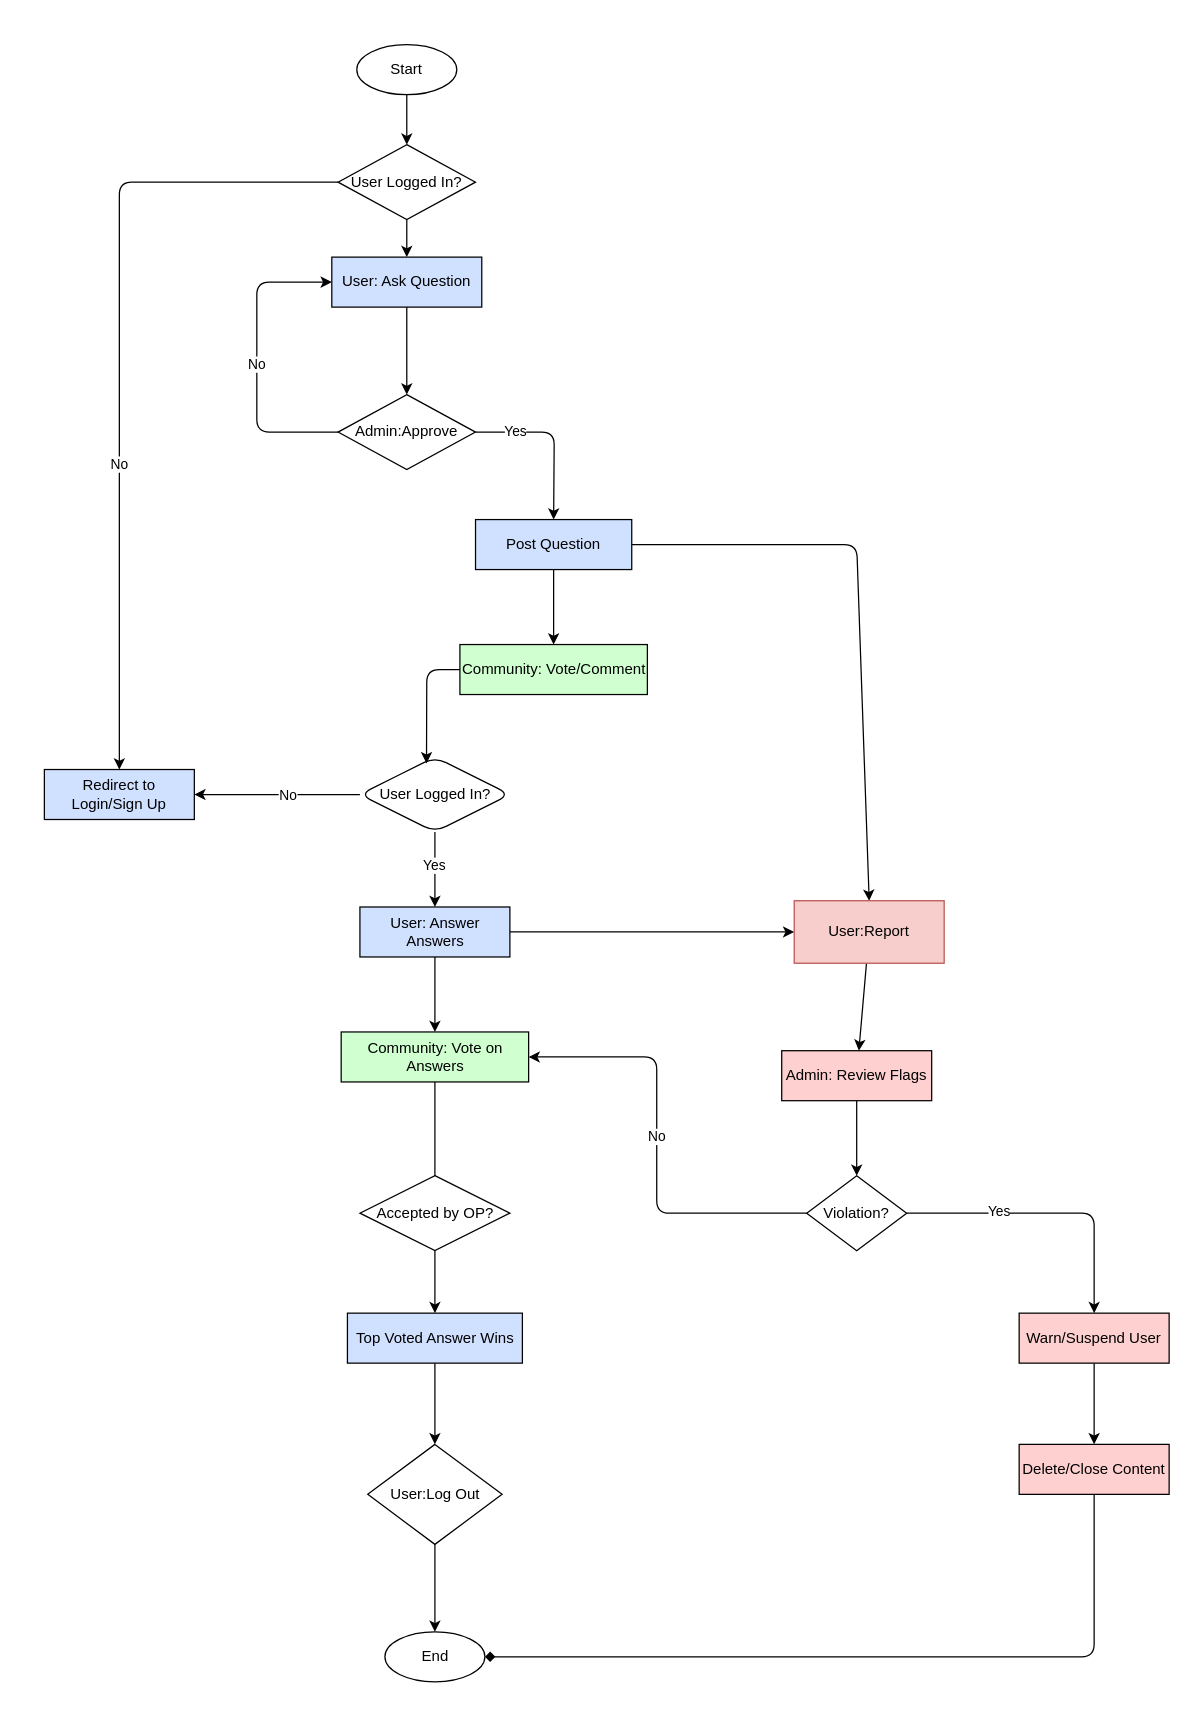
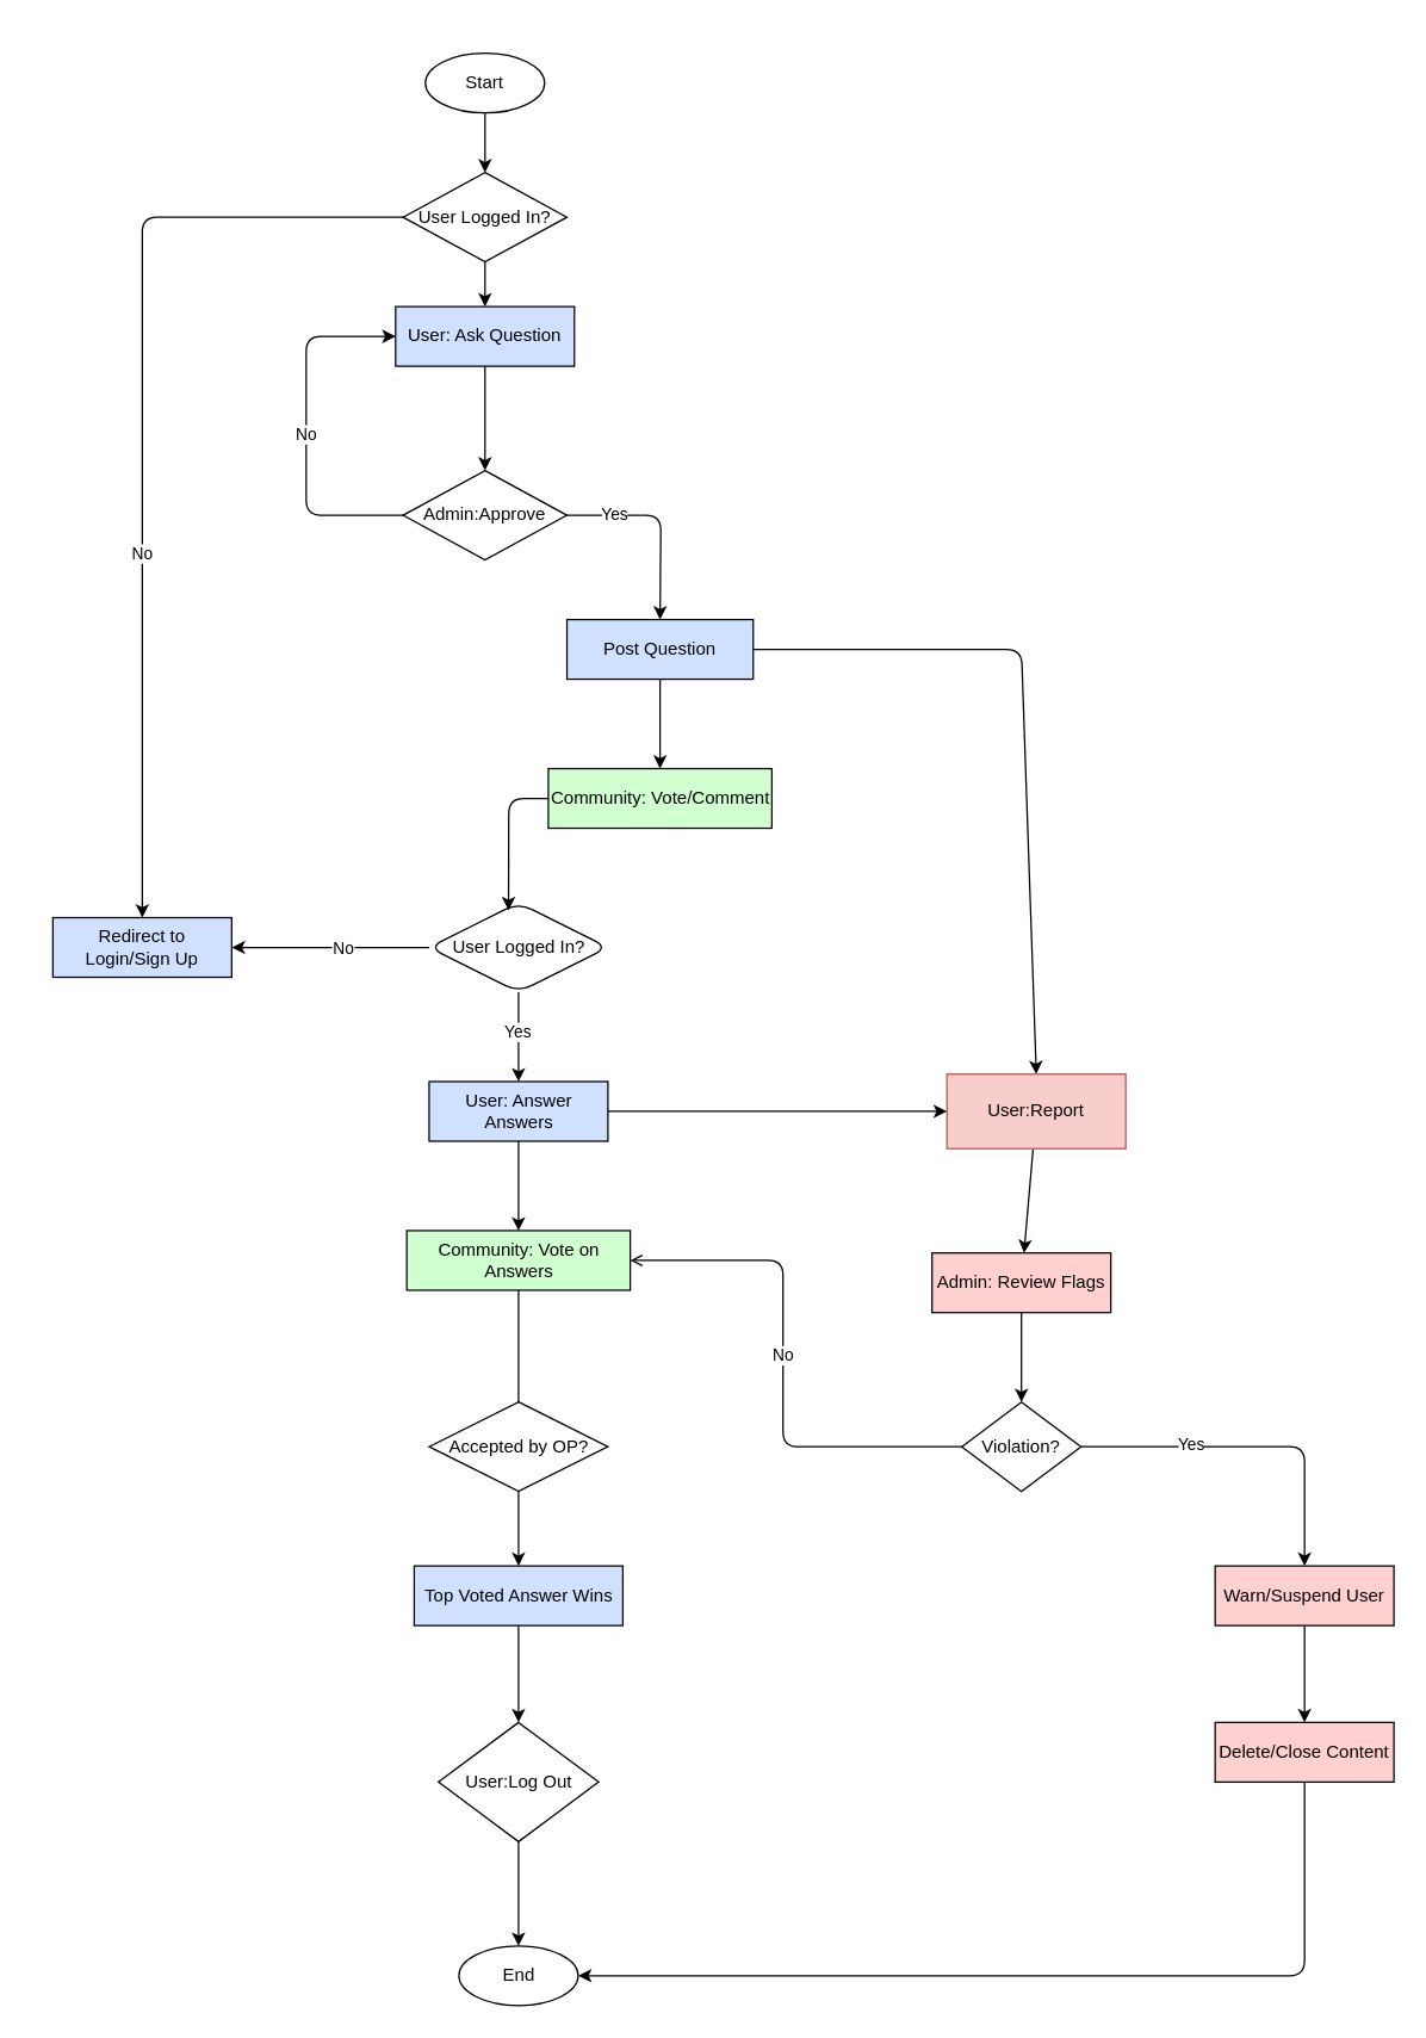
  <mxCell id="0" />
  <mxCell id="1" parent="0" />
  <mxCell id="2" style="edgeStyle=none;html=1;" parent="1" source="3" target="7" edge="1"><mxGeometry relative="1" as="geometry" /></mxCell>
  <mxCell id="3" value="Start" style="ellipse;whiteSpace=wrap;html=1;" parent="1" vertex="1"><mxGeometry x="270" y="20" width="80" height="40" as="geometry" /></mxCell>
  <mxCell id="4" value="End" style="ellipse;whiteSpace=wrap;html=1;" parent="1" vertex="1"><mxGeometry x="292.5" y="1290" width="80" height="40" as="geometry" /></mxCell>
  <mxCell id="5" style="edgeStyle=none;html=1;entryX=0.5;entryY=0;entryDx=0;entryDy=0;" parent="1" source="7" target="8" edge="1"><mxGeometry relative="1" as="geometry"><mxPoint x="70" y="830" as="targetPoint" /><Array as="points"><mxPoint x="150" y="130" /><mxPoint x="80" y="130" /></Array></mxGeometry></mxCell>
  <mxCell id="6" value="No" style="edgeLabel;html=1;align=center;verticalAlign=middle;resizable=0;points=[];" parent="5" vertex="1" connectable="0"><mxGeometry x="0.239" y="-1" relative="1" as="geometry"><mxPoint as="offset" /></mxGeometry></mxCell>
  <mxCell id="7" value="User Logged In?" style="rhombus;whiteSpace=wrap;html=1;" parent="1" vertex="1"><mxGeometry x="255" y="100" width="110" height="60" as="geometry" /></mxCell>
  <mxCell id="8" value="Redirect to Login/Sign Up" style="rounded=0;whiteSpace=wrap;html=1;fillColor=#D0E0FF;" parent="1" vertex="1"><mxGeometry x="20" y="600" width="120" height="40" as="geometry" /></mxCell>
  <mxCell id="9" style="edgeStyle=none;html=1;" parent="1" source="10" target="15" edge="1"><mxGeometry relative="1" as="geometry" /></mxCell>
  <mxCell id="10" value="User: Ask Question" style="rounded=0;whiteSpace=wrap;html=1;fillColor=#D0E0FF;" parent="1" vertex="1"><mxGeometry x="250" y="190" width="120" height="40" as="geometry" /></mxCell>
  <mxCell id="11" style="edgeStyle=none;html=1;entryX=0;entryY=0.5;entryDx=0;entryDy=0;" parent="1" source="15" target="10" edge="1"><mxGeometry relative="1" as="geometry"><Array as="points"><mxPoint x="190" y="330" /><mxPoint x="190" y="210" /></Array><mxPoint x="190" y="400" as="targetPoint" /></mxGeometry></mxCell>
  <mxCell id="12" value="No" style="edgeLabel;html=1;align=center;verticalAlign=middle;resizable=0;points=[];" parent="11" vertex="1" connectable="0"><mxGeometry x="-0.02" y="1" relative="1" as="geometry"><mxPoint as="offset" /></mxGeometry></mxCell>
  <mxCell id="13" style="edgeStyle=none;html=1;entryX=0.5;entryY=0;entryDx=0;entryDy=0;" parent="1" source="15" target="18" edge="1"><mxGeometry relative="1" as="geometry"><Array as="points"><mxPoint x="428" y="330" /></Array></mxGeometry></mxCell>
  <mxCell id="14" value="Yes" style="edgeLabel;html=1;align=center;verticalAlign=middle;resizable=0;points=[];" parent="13" vertex="1" connectable="0"><mxGeometry x="-0.534" y="1" relative="1" as="geometry"><mxPoint as="offset" /></mxGeometry></mxCell>
  <mxCell id="15" value="Admin:Approve" style="rhombus;whiteSpace=wrap;html=1;" parent="1" vertex="1"><mxGeometry x="255" y="300" width="110" height="60" as="geometry" /></mxCell>
  <mxCell id="16" style="edgeStyle=none;html=1;" parent="1" source="18" target="19" edge="1"><mxGeometry relative="1" as="geometry" /></mxCell>
  <mxCell id="17" style="edgeStyle=none;html=1;entryX=0.5;entryY=0;entryDx=0;entryDy=0;" parent="1" source="18" target="56" edge="1"><mxGeometry relative="1" as="geometry"><Array as="points"><mxPoint x="670" y="420" /></Array></mxGeometry></mxCell>
  <mxCell id="18" value="Post Question" style="rounded=0;whiteSpace=wrap;html=1;fillColor=#D0E0FF;" parent="1" vertex="1"><mxGeometry x="365" y="400" width="125" height="40" as="geometry" /></mxCell>
  <mxCell id="19" value="Community: Vote/Comment" style="rounded=0;whiteSpace=wrap;html=1;fillColor=#D0FFD0;" parent="1" vertex="1"><mxGeometry x="352.5" y="500" width="150" height="40" as="geometry" /></mxCell>
  <mxCell id="20" style="edgeStyle=none;html=1;entryX=1;entryY=0.5;entryDx=0;entryDy=0;exitX=0;exitY=0.5;exitDx=0;exitDy=0;" parent="1" source="22" target="8" edge="1"><mxGeometry relative="1" as="geometry" /></mxCell>
  <mxCell id="21" value="No" style="edgeLabel;html=1;align=center;verticalAlign=middle;resizable=0;points=[];" parent="20" vertex="1" connectable="0"><mxGeometry x="-0.13" relative="1" as="geometry"><mxPoint as="offset" /></mxGeometry></mxCell>
  <mxCell id="22" value="User Logged In?" style="rhombus;whiteSpace=wrap;html=1;rounded=1;" parent="1" vertex="1"><mxGeometry x="272.5" y="590" width="120" height="60" as="geometry" /></mxCell>
  <mxCell id="23" style="edgeStyle=none;html=1;" parent="1" source="25" target="56" edge="1"><mxGeometry relative="1" as="geometry" /></mxCell>
  <mxCell id="24" style="edgeStyle=none;html=1;" parent="1" source="25" target="27" edge="1"><mxGeometry relative="1" as="geometry" /></mxCell>
  <mxCell id="25" value="User: Answer Answers" style="rounded=0;whiteSpace=wrap;html=1;fillColor=#D0E0FF;" parent="1" vertex="1"><mxGeometry x="272.5" y="710" width="120" height="40" as="geometry" /></mxCell>
  <mxCell id="26" style="edgeStyle=none;html=1;entryX=0.5;entryY=1;entryDx=0;entryDy=0;" parent="1" source="27" target="29" edge="1"><mxGeometry relative="1" as="geometry" /></mxCell>
  <mxCell id="27" value="Community: Vote on Answers" style="rounded=0;whiteSpace=wrap;html=1;fillColor=#D0FFD0;" parent="1" vertex="1"><mxGeometry x="257.5" y="810" width="150" height="40" as="geometry" /></mxCell>
  <mxCell id="28" style="edgeStyle=none;html=1;entryX=0.5;entryY=0;entryDx=0;entryDy=0;" parent="1" source="29" target="31" edge="1"><mxGeometry relative="1" as="geometry" /></mxCell>
  <mxCell id="29" value="Accepted by OP?" style="rhombus;whiteSpace=wrap;html=1;" parent="1" vertex="1"><mxGeometry x="272.5" y="925" width="120" height="60" as="geometry" /></mxCell>
  <mxCell id="30" value="" style="edgeStyle=none;html=1;" parent="1" source="31" target="58" edge="1"><mxGeometry relative="1" as="geometry" /></mxCell>
  <mxCell id="31" value="Top Voted Answer Wins" style="rounded=0;whiteSpace=wrap;html=1;fillColor=#D0E0FF;" parent="1" vertex="1"><mxGeometry x="262.5" y="1035" width="140" height="40" as="geometry" /></mxCell>
  <mxCell id="32" style="edgeStyle=none;html=1;" parent="1" source="33" target="38" edge="1"><mxGeometry relative="1" as="geometry" /></mxCell>
  <mxCell id="33" value="Admin: Review Flags" style="rounded=0;whiteSpace=wrap;html=1;fillColor=#FFD0D0;" parent="1" vertex="1"><mxGeometry x="610" y="825" width="120" height="40" as="geometry" /></mxCell>
  <mxCell id="34" style="edgeStyle=none;html=1;entryX=0.5;entryY=0;entryDx=0;entryDy=0;" parent="1" source="38" target="42" edge="1"><mxGeometry relative="1" as="geometry"><mxPoint x="870" y="1040" as="targetPoint" /><Array as="points"><mxPoint x="860" y="955" /></Array></mxGeometry></mxCell>
  <mxCell id="35" value="Yes" style="edgeLabel;html=1;align=center;verticalAlign=middle;resizable=0;points=[];" parent="34" vertex="1" connectable="0"><mxGeometry x="-0.366" y="2" relative="1" as="geometry"><mxPoint as="offset" /></mxGeometry></mxCell>
- <mxCell id="36" style="edgeStyle=none;html=1;entryX=1;entryY=0.5;entryDx=0;entryDy=0;" parent="1" source="38" target="27" edge="1"><mxGeometry relative="1" as="geometry"><Array as="points"><mxPoint x="510" y="955" /><mxPoint x="510" y="830" /></Array></mxGeometry></mxCell>
+ <mxCell id="36" style="edgeStyle=none;html=1;entryX=1;entryY=0.5;entryDx=0;entryDy=0;endArrow=open;" parent="1" source="38" target="27" edge="1"><mxGeometry relative="1" as="geometry"><Array as="points"><mxPoint x="510" y="955" /><mxPoint x="510" y="830" /></Array></mxGeometry></mxCell>
  <mxCell id="37" value="No" style="edgeLabel;html=1;align=center;verticalAlign=middle;resizable=0;points=[];" parent="36" vertex="1" connectable="0"><mxGeometry x="0.05" y="1" relative="1" as="geometry"><mxPoint as="offset" /></mxGeometry></mxCell>
  <mxCell id="38" value="Violation?" style="rhombus;whiteSpace=wrap;html=1;" parent="1" vertex="1"><mxGeometry x="630" y="925" width="80" height="60" as="geometry" /></mxCell>
- <mxCell id="39" style="edgeStyle=none;html=1;entryX=1;entryY=0.5;entryDx=0;entryDy=0;endArrow=diamond;" parent="1" source="40" target="4" edge="1"><mxGeometry relative="1" as="geometry"><Array as="points"><mxPoint x="860" y="1310" /></Array></mxGeometry></mxCell>
+ <mxCell id="39" style="edgeStyle=none;html=1;entryX=1;entryY=0.5;entryDx=0;entryDy=0;" parent="1" source="40" target="4" edge="1"><mxGeometry relative="1" as="geometry"><Array as="points"><mxPoint x="860" y="1310" /></Array></mxGeometry></mxCell>
  <mxCell id="40" value="Delete/Close Content" style="rounded=0;whiteSpace=wrap;html=1;fillColor=#FFD0D0;" parent="1" vertex="1"><mxGeometry x="800" y="1140" width="120" height="40" as="geometry" /></mxCell>
  <mxCell id="41" style="edgeStyle=none;html=1;" parent="1" source="42" target="40" edge="1"><mxGeometry relative="1" as="geometry" /></mxCell>
  <mxCell id="42" value="Warn/Suspend User" style="rounded=0;whiteSpace=wrap;html=1;fillColor=#FFD0D0;" parent="1" vertex="1"><mxGeometry x="800" y="1035" width="120" height="40" as="geometry" /></mxCell>
  <mxCell id="43" style="endArrow=classic;html=1;" parent="1" source="3" target="7" edge="1" />
  <mxCell id="44" style="endArrow=classic;html=1;exitX=0.5;exitY=1;exitDx=0;exitDy=0;" parent="1" source="7" target="10" edge="1"><mxGeometry relative="1" as="geometry" /></mxCell>
  <mxCell id="45" style="endArrow=classic;html=1;" parent="1" source="10" target="15" edge="1" />
  <mxCell id="46" style="endArrow=classic;html=1;" parent="1" source="18" target="19" edge="1" />
  <mxCell id="47" style="endArrow=classic;html=1;" parent="1" source="19" target="22" edge="1" />
  <mxCell id="48" style="endArrow=classic;html=1;exitX=0.5;exitY=1;exitDx=0;exitDy=0;" parent="1" source="22" target="25" edge="1"><mxGeometry relative="1" as="geometry" /></mxCell>
  <mxCell id="49" value="Yes" style="edgeLabel;html=1;align=center;verticalAlign=middle;resizable=0;points=[];" parent="48" vertex="1" connectable="0"><mxGeometry x="-0.139" y="-1" relative="1" as="geometry"><mxPoint as="offset" /></mxGeometry></mxCell>
  <mxCell id="50" style="endArrow=classic;html=1;" parent="1" source="25" target="27" edge="1" />
  <mxCell id="51" style="endArrow=classic;html=1;" parent="1" source="27" target="29" edge="1" />
  <mxCell id="52" style="endArrow=classic;html=1;" parent="1" source="33" target="38" edge="1" />
  <mxCell id="53" style="endArrow=classic;html=1;" parent="1" source="40" target="42" edge="1" />
  <mxCell id="54" style="edgeStyle=none;html=1;entryX=0.444;entryY=0.085;entryDx=0;entryDy=0;entryPerimeter=0;" parent="1" source="19" target="22" edge="1"><mxGeometry relative="1" as="geometry"><Array as="points"><mxPoint x="326" y="520" /></Array></mxGeometry></mxCell>
  <mxCell id="55" style="edgeStyle=none;html=1;" parent="1" source="56" target="33" edge="1"><mxGeometry relative="1" as="geometry" /></mxCell>
  <mxCell id="56" value="User:Report" style="rounded=0;whiteSpace=wrap;html=1;fillColor=#f8cecc;strokeColor=#b85450;" parent="1" vertex="1"><mxGeometry x="620" y="705" width="120" height="50" as="geometry" /></mxCell>
  <mxCell id="57" style="edgeStyle=none;html=1;" parent="1" source="58" target="4" edge="1"><mxGeometry relative="1" as="geometry" /></mxCell>
  <mxCell id="58" value="User:Log Out" style="rhombus;whiteSpace=wrap;html=1;rounded=0;" parent="1" vertex="1"><mxGeometry x="278.75" y="1140" width="107.5" height="80" as="geometry" /></mxCell>
